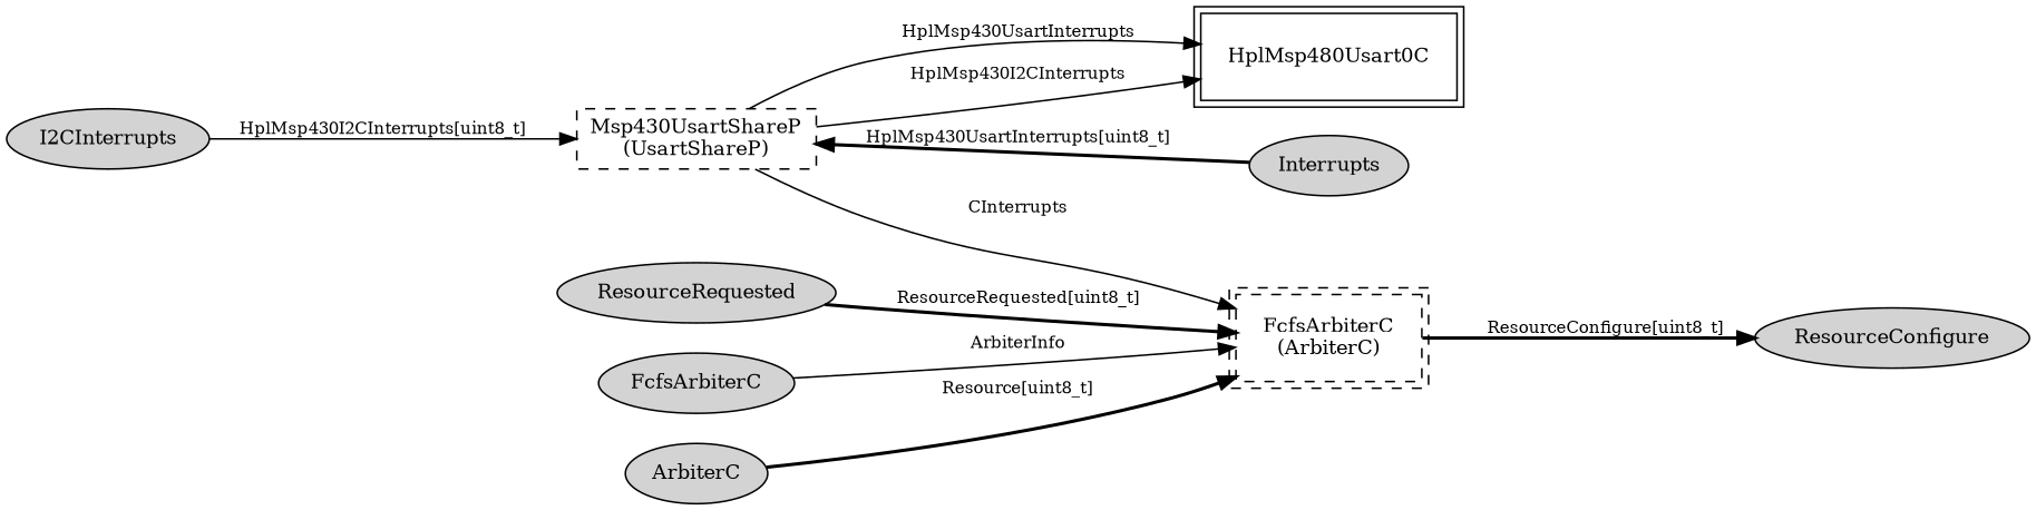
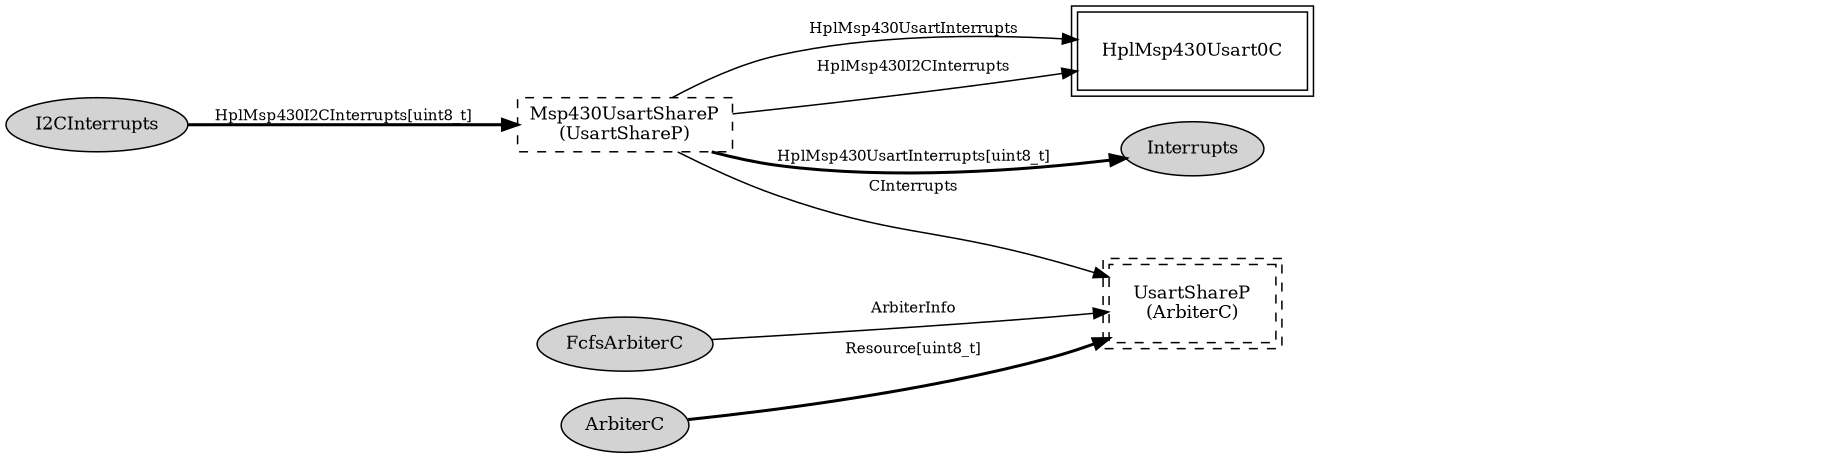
  digraph {
    rankdir=LR
    node [fontsize=12 shape=ellipse style=filled]
    edge [fontsize=10 style=bold]
-   n1 [label=ResourceRequested]
-   n2 [label="FcfsArbiterC\n(ArbiterC)" peripheries=2 shape=box style=dashed]
-   n3 [label=ResourceConfigure]
+   n2 [label="UsartShareP\n(ArbiterC)" peripheries=2 shape=box style=dashed]
    n4 [label=Interrupts]
    n5 [label="Msp430UsartShareP\n(UsartShareP)" shape=box style=dashed]
-   HplMsp430Usart0C [peripheries=2 shape=box label=HplMsp480Usart0C style=""]
+   HplMsp430Usart0C [peripheries=2 shape=box style=""]
    n7 [label=ArbiterC]
    n8 [label=I2CInterrupts]
    n9 [label=FcfsArbiterC]
-   n1 -> n2 [label="ResourceRequested[uint8_t]"]
-   n2 -> n3 [label="ResourceConfigure[uint8_t]"]
-   n4 -> n5 [label="HplMsp430UsartInterrupts[uint8_t]"]
+   n5 -> n4 [label="HplMsp430UsartInterrupts[uint8_t]"]
    n5 -> n2 [label=CInterrupts style=""]
    n5 -> HplMsp430Usart0C [label=HplMsp430UsartInterrupts style=""]
    n5 -> HplMsp430Usart0C [label=HplMsp430I2CInterrupts style=""]
    n7 -> n2 [label="Resource[uint8_t]"]
-   n8 -> n5 [label="HplMsp430I2CInterrupts[uint8_t]" style=solid]
+   n8 -> n5 [label="HplMsp430I2CInterrupts[uint8_t]"]
    n9 -> n2 [label=ArbiterInfo style=""]
  }
